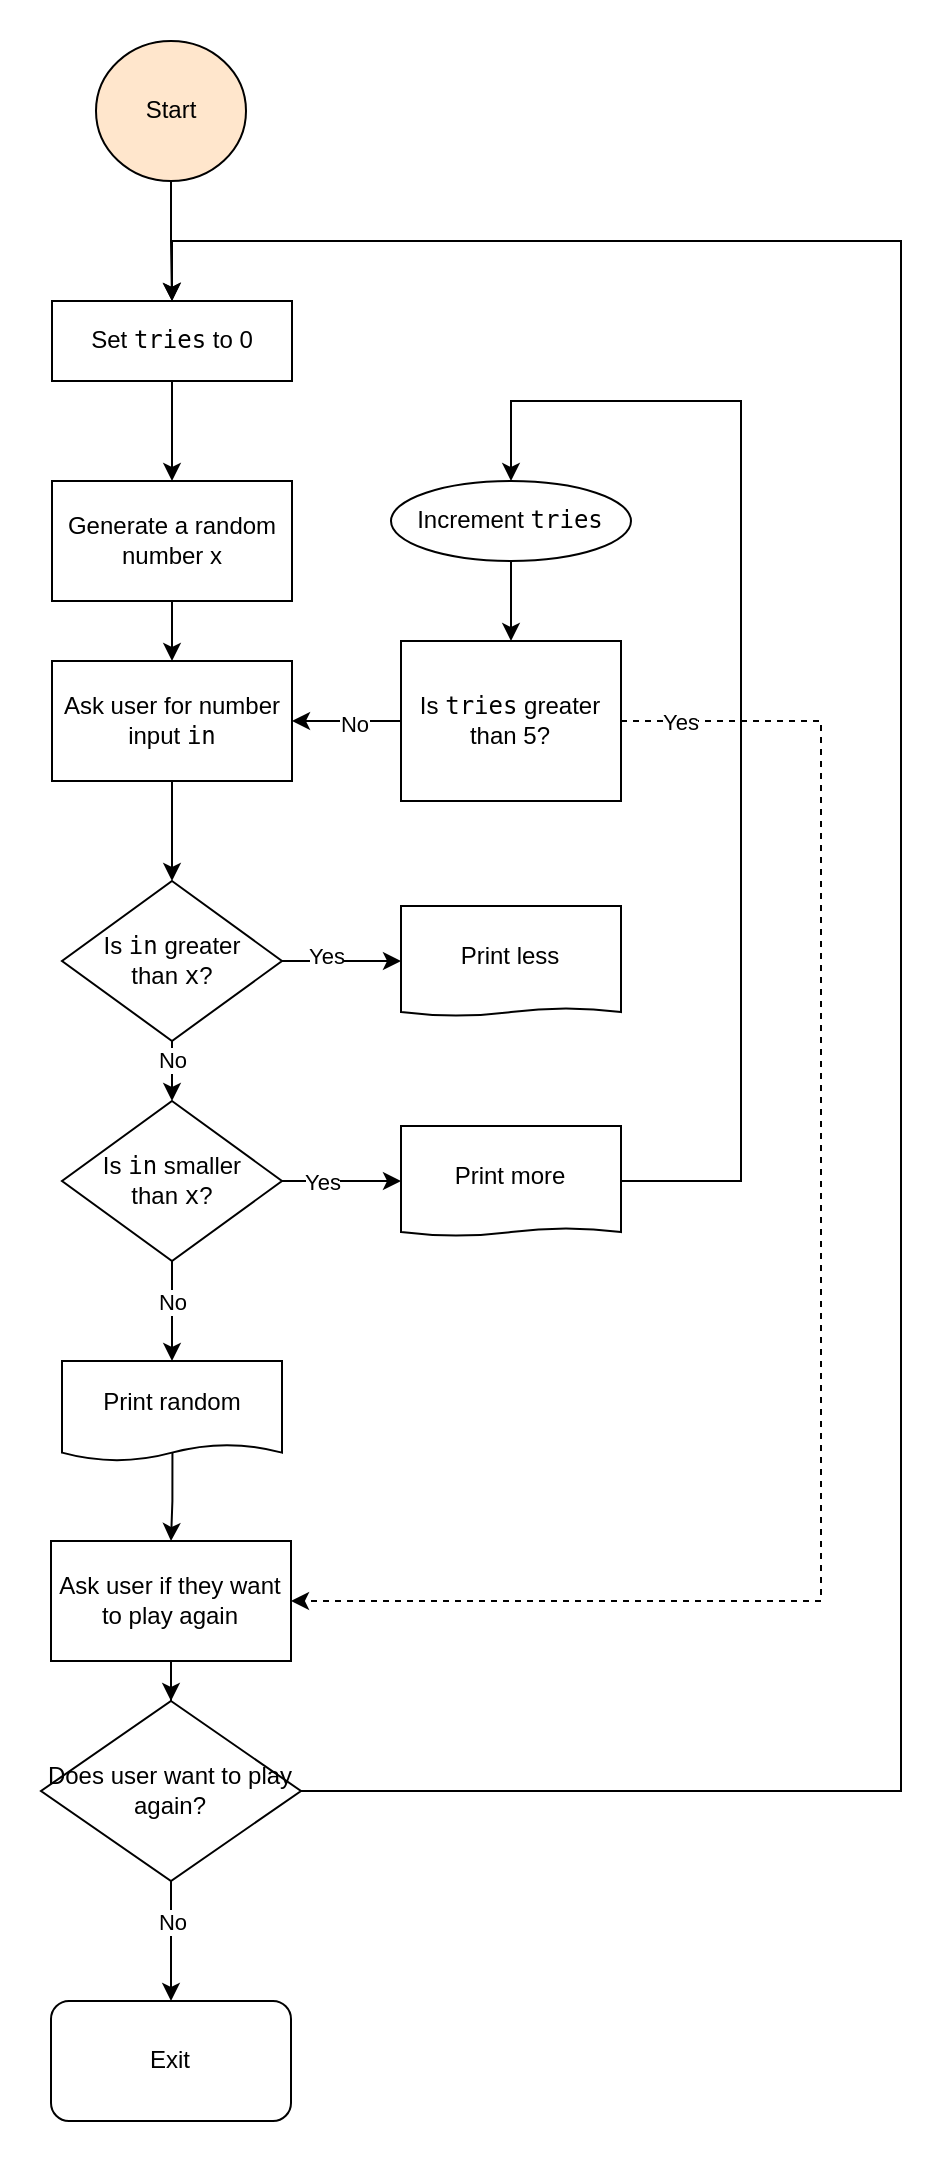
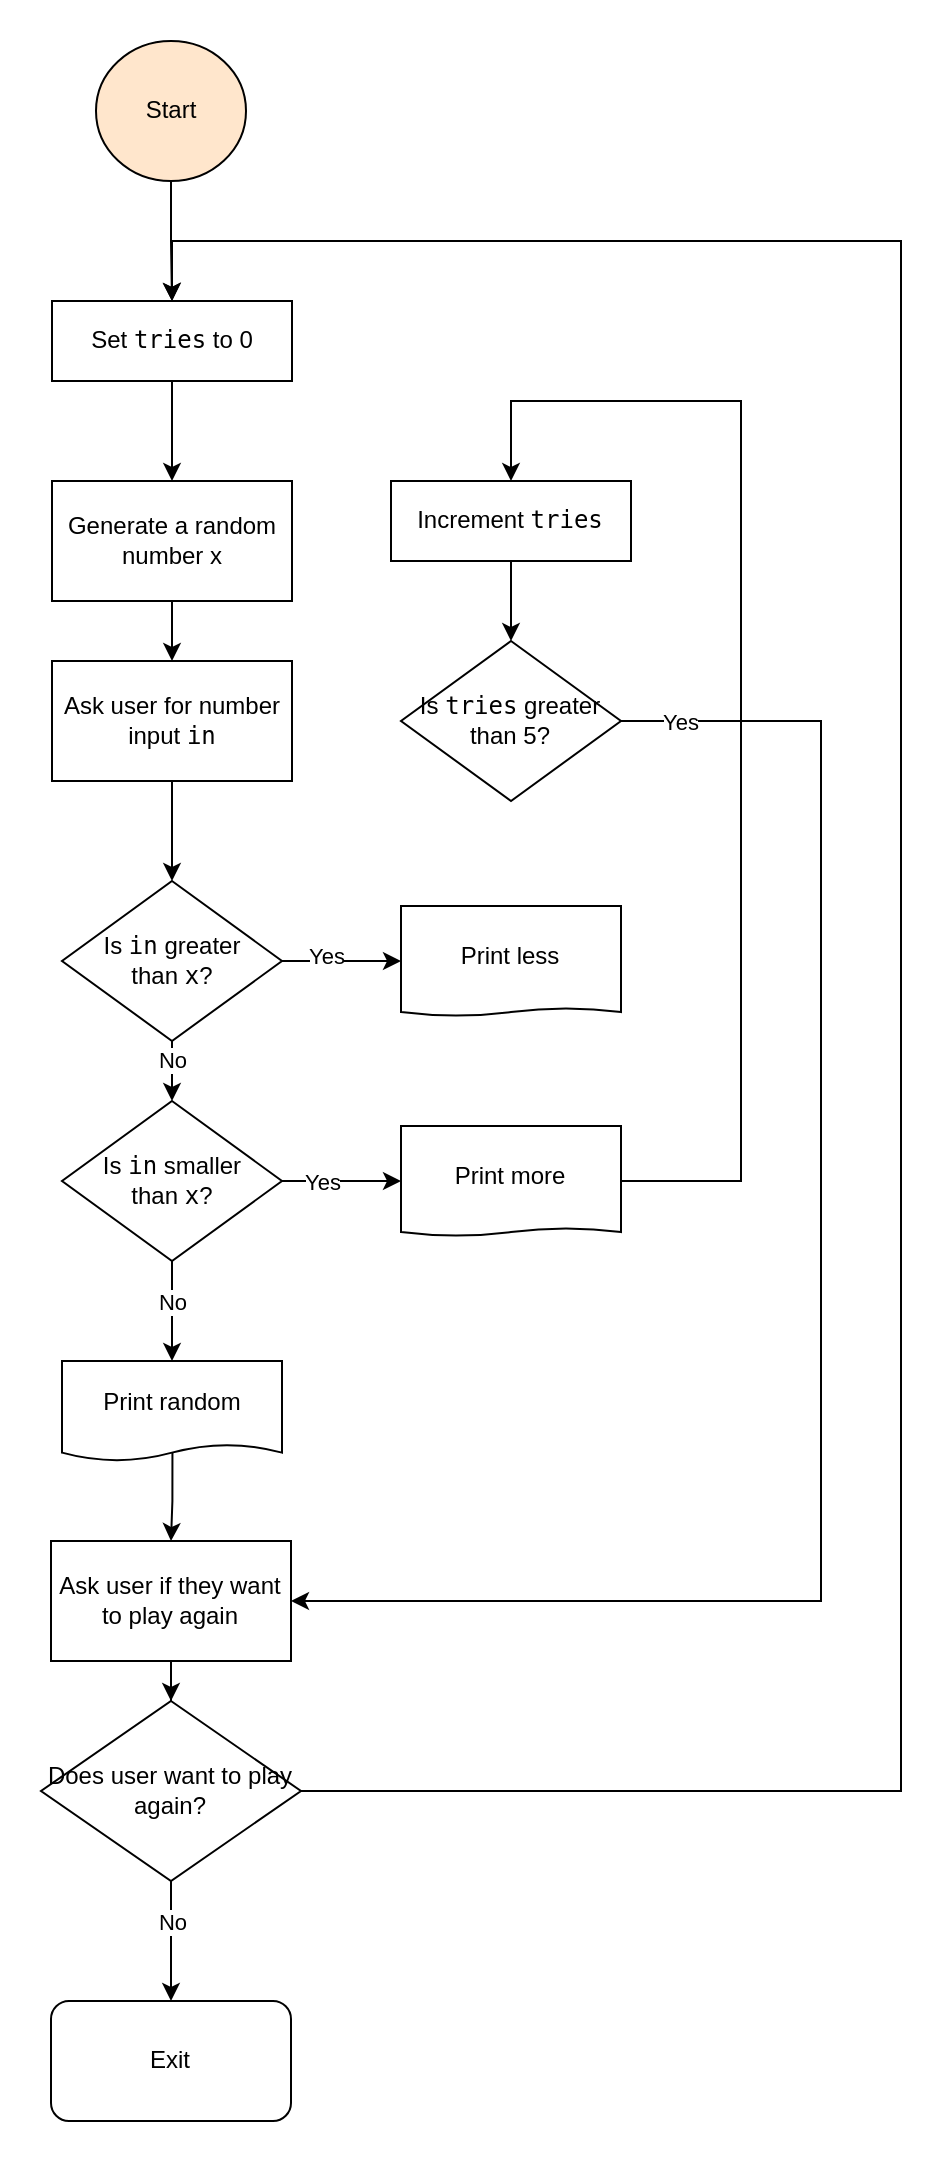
  <mxCell id="0" />
  <mxCell id="1" parent="0" />
  <mxCell id="2" style="edgeStyle=orthogonalEdgeStyle;rounded=0;orthogonalLoop=1;jettySize=auto;html=1;entryX=0.5;entryY=0;entryDx=0;entryDy=0;" edge="1" parent="1" source="3" target="31"><mxGeometry relative="1" as="geometry" /></mxCell>
  <mxCell id="3" value="Start" style="ellipse;whiteSpace=wrap;html=1;fillColor=#ffe6cc;" vertex="1" parent="1"><mxGeometry x="47.5" y="20" width="75" height="70" as="geometry" /></mxCell>
  <mxCell id="4" style="edgeStyle=orthogonalEdgeStyle;rounded=0;orthogonalLoop=1;jettySize=auto;html=1;entryX=0.5;entryY=0;entryDx=0;entryDy=0;" edge="1" parent="1" source="5" target="7"><mxGeometry relative="1" as="geometry" /></mxCell>
  <mxCell id="5" value="Generate a random number x" style="rounded=0;whiteSpace=wrap;html=1;" vertex="1" parent="1"><mxGeometry x="25.5" y="240" width="120" height="60" as="geometry" /></mxCell>
  <mxCell id="6" style="edgeStyle=orthogonalEdgeStyle;rounded=0;orthogonalLoop=1;jettySize=auto;html=1;exitX=0.5;exitY=1;exitDx=0;exitDy=0;entryX=0.5;entryY=0;entryDx=0;entryDy=0;" edge="1" parent="1" source="7" target="12"><mxGeometry relative="1" as="geometry" /></mxCell>
  <mxCell id="7" value="&lt;div&gt;Ask user for number input &lt;code&gt;in&lt;/code&gt;&lt;/div&gt;" style="rounded=0;whiteSpace=wrap;html=1;" vertex="1" parent="1"><mxGeometry x="25.5" y="330" width="120" height="60" as="geometry" /></mxCell>
  <mxCell id="8" style="edgeStyle=orthogonalEdgeStyle;rounded=0;orthogonalLoop=1;jettySize=auto;html=1;entryX=0.5;entryY=0;entryDx=0;entryDy=0;" edge="1" parent="1" source="12" target="17"><mxGeometry relative="1" as="geometry" /></mxCell>
  <mxCell id="9" value="No" style="edgeLabel;html=1;align=center;verticalAlign=middle;resizable=0;points=[];" vertex="1" connectable="0" parent="8"><mxGeometry x="-0.651" relative="1" as="geometry"><mxPoint as="offset" /></mxGeometry></mxCell>
  <mxCell id="10" style="edgeStyle=orthogonalEdgeStyle;rounded=0;orthogonalLoop=1;jettySize=auto;html=1;exitX=1;exitY=0.5;exitDx=0;exitDy=0;entryX=0;entryY=0.5;entryDx=0;entryDy=0;" edge="1" parent="1" source="12" target="18"><mxGeometry relative="1" as="geometry" /></mxCell>
  <mxCell id="11" value="Yes" style="edgeLabel;html=1;align=center;verticalAlign=middle;resizable=0;points=[];" vertex="1" connectable="0" parent="10"><mxGeometry x="-0.244" y="3" relative="1" as="geometry"><mxPoint as="offset" /></mxGeometry></mxCell>
  <mxCell id="12" value="&lt;div&gt;Is &lt;code&gt;in&lt;/code&gt; greater&lt;/div&gt;&lt;div&gt;than &lt;code&gt;x&lt;/code&gt;?&lt;/div&gt;" style="rhombus;whiteSpace=wrap;html=1;" vertex="1" parent="1"><mxGeometry x="30.5" y="440" width="110" height="80" as="geometry" /></mxCell>
  <mxCell id="13" style="edgeStyle=orthogonalEdgeStyle;rounded=0;orthogonalLoop=1;jettySize=auto;html=1;entryX=0;entryY=0.5;entryDx=0;entryDy=0;" edge="1" parent="1" source="17" target="20"><mxGeometry relative="1" as="geometry" /></mxCell>
  <mxCell id="14" value="Yes" style="edgeLabel;html=1;align=center;verticalAlign=middle;resizable=0;points=[];" vertex="1" connectable="0" parent="13"><mxGeometry x="-0.321" relative="1" as="geometry"><mxPoint as="offset" /></mxGeometry></mxCell>
  <mxCell id="15" style="edgeStyle=orthogonalEdgeStyle;rounded=0;orthogonalLoop=1;jettySize=auto;html=1;entryX=0.5;entryY=0;entryDx=0;entryDy=0;" edge="1" parent="1" source="17" target="22"><mxGeometry relative="1" as="geometry" /></mxCell>
  <mxCell id="16" value="No" style="edgeLabel;html=1;align=center;verticalAlign=middle;resizable=0;points=[];" vertex="1" connectable="0" parent="15"><mxGeometry x="0.023" y="1" relative="1" as="geometry"><mxPoint x="-1" y="-6" as="offset" /></mxGeometry></mxCell>
  <mxCell id="17" value="&lt;div&gt;Is &lt;code&gt;in&lt;/code&gt; smaller&lt;/div&gt;than &lt;code&gt;x&lt;/code&gt;?" style="rhombus;whiteSpace=wrap;html=1;" vertex="1" parent="1"><mxGeometry x="30.5" y="550" width="110" height="80" as="geometry" /></mxCell>
  <mxCell id="18" value="Print less" style="shape=document;whiteSpace=wrap;html=1;boundedLbl=1;size=0.071;" vertex="1" parent="1"><mxGeometry x="200" y="452.5" width="110" height="55" as="geometry" /></mxCell>
  <mxCell id="19" style="edgeStyle=orthogonalEdgeStyle;rounded=0;orthogonalLoop=1;jettySize=auto;html=1;entryX=0.5;entryY=0;entryDx=0;entryDy=0;" edge="1" parent="1" source="20" target="33"><mxGeometry relative="1" as="geometry"><Array as="points"><mxPoint x="370" y="590" /><mxPoint x="370" y="200" /><mxPoint x="255" y="200" /></Array></mxGeometry></mxCell>
  <mxCell id="20" value="Print more" style="shape=document;whiteSpace=wrap;html=1;boundedLbl=1;size=0.071;" vertex="1" parent="1"><mxGeometry x="200" y="562.5" width="110" height="55" as="geometry" /></mxCell>
  <mxCell id="21" style="edgeStyle=orthogonalEdgeStyle;rounded=0;orthogonalLoop=1;jettySize=auto;html=1;entryX=0.5;entryY=0;entryDx=0;entryDy=0;exitX=0.502;exitY=0.912;exitDx=0;exitDy=0;exitPerimeter=0;" edge="1" parent="1" source="22" target="24"><mxGeometry relative="1" as="geometry" /></mxCell>
  <mxCell id="22" value="Print random" style="shape=document;whiteSpace=wrap;html=1;boundedLbl=1;size=0.167;" vertex="1" parent="1"><mxGeometry x="30.5" y="680" width="110" height="50" as="geometry" /></mxCell>
  <mxCell id="23" style="edgeStyle=orthogonalEdgeStyle;rounded=0;orthogonalLoop=1;jettySize=auto;html=1;entryX=0.5;entryY=0;entryDx=0;entryDy=0;" edge="1" parent="1" source="24" target="28"><mxGeometry relative="1" as="geometry" /></mxCell>
  <mxCell id="24" value="Ask user if they want to play again" style="rounded=0;whiteSpace=wrap;html=1;" vertex="1" parent="1"><mxGeometry x="25" y="770" width="120" height="60" as="geometry" /></mxCell>
  <mxCell id="25" style="edgeStyle=orthogonalEdgeStyle;rounded=0;orthogonalLoop=1;jettySize=auto;html=1;entryX=0.5;entryY=0;entryDx=0;entryDy=0;" edge="1" parent="1" source="28" target="29"><mxGeometry relative="1" as="geometry"><mxPoint x="100" y="980" as="targetPoint" /></mxGeometry></mxCell>
  <mxCell id="26" value="No" style="edgeLabel;html=1;align=center;verticalAlign=middle;resizable=0;points=[];" vertex="1" connectable="0" parent="25"><mxGeometry x="-0.515" y="-2" relative="1" as="geometry"><mxPoint x="2" y="5" as="offset" /></mxGeometry></mxCell>
  <mxCell id="27" style="edgeStyle=orthogonalEdgeStyle;rounded=0;orthogonalLoop=1;jettySize=auto;html=1;entryX=0.5;entryY=0;entryDx=0;entryDy=0;" edge="1" parent="1" source="28" target="31"><mxGeometry relative="1" as="geometry"><Array as="points"><mxPoint x="450" y="895" /><mxPoint x="450" y="120" /><mxPoint x="85" y="120" /></Array></mxGeometry></mxCell>
  <mxCell id="28" value="Does user want to play again?" style="rhombus;whiteSpace=wrap;html=1;" vertex="1" parent="1"><mxGeometry x="20" y="850" width="130" height="90" as="geometry" /></mxCell>
  <mxCell id="29" value="Exit" style="rounded=1;whiteSpace=wrap;html=1;" vertex="1" parent="1"><mxGeometry x="25" y="1000" width="120" height="60" as="geometry" /></mxCell>
  <mxCell id="30" style="edgeStyle=orthogonalEdgeStyle;rounded=0;orthogonalLoop=1;jettySize=auto;html=1;entryX=0.5;entryY=0;entryDx=0;entryDy=0;" edge="1" parent="1" source="31" target="5"><mxGeometry relative="1" as="geometry" /></mxCell>
  <mxCell id="31" value="Set &lt;code&gt;tries&lt;/code&gt; to 0" style="rounded=0;whiteSpace=wrap;html=1;" vertex="1" parent="1"><mxGeometry x="25.5" y="150" width="120" height="40" as="geometry" /></mxCell>
  <mxCell id="32" style="edgeStyle=orthogonalEdgeStyle;rounded=0;orthogonalLoop=1;jettySize=auto;html=1;entryX=0.5;entryY=0;entryDx=0;entryDy=0;" edge="1" parent="1" source="33" target="38"><mxGeometry relative="1" as="geometry" /></mxCell>
- <mxCell id="33" value="Increment &lt;code&gt;tries&lt;/code&gt;" style="ellipse;whiteSpace=wrap;html=1;" vertex="1" parent="1"><mxGeometry x="195" y="240" width="120" height="40" as="geometry" /></mxCell>
- <mxCell id="34" style="edgeStyle=orthogonalEdgeStyle;rounded=0;orthogonalLoop=1;jettySize=auto;html=1;entryX=1;entryY=0.5;entryDx=0;entryDy=0;" edge="1" parent="1" source="38" target="7"><mxGeometry relative="1" as="geometry" /></mxCell>
- <mxCell id="35" value="No" style="edgeLabel;html=1;align=center;verticalAlign=middle;resizable=0;points=[];" vertex="1" connectable="0" parent="34"><mxGeometry x="-0.124" y="1" relative="1" as="geometry"><mxPoint as="offset" /></mxGeometry></mxCell>
- <mxCell id="36" style="edgeStyle=orthogonalEdgeStyle;rounded=0;orthogonalLoop=1;jettySize=auto;html=1;entryX=1;entryY=0.5;entryDx=0;entryDy=0;dashed=1;" edge="1" parent="1" source="38" target="24"><mxGeometry relative="1" as="geometry"><Array as="points"><mxPoint x="410" y="360" /><mxPoint x="410" y="800" /></Array></mxGeometry></mxCell>
+ <mxCell id="33" value="Increment &lt;code&gt;tries&lt;/code&gt;" style="rounded=0;whiteSpace=wrap;html=1;" vertex="1" parent="1"><mxGeometry x="195" y="240" width="120" height="40" as="geometry" /></mxCell>
+ <mxCell id="36" style="edgeStyle=orthogonalEdgeStyle;rounded=0;orthogonalLoop=1;jettySize=auto;html=1;entryX=1;entryY=0.5;entryDx=0;entryDy=0;" edge="1" parent="1" source="38" target="24"><mxGeometry relative="1" as="geometry"><Array as="points"><mxPoint x="410" y="360" /><mxPoint x="410" y="800" /></Array></mxGeometry></mxCell>
  <mxCell id="37" value="Yes" style="edgeLabel;html=1;align=center;verticalAlign=middle;resizable=0;points=[];" vertex="1" connectable="0" parent="36"><mxGeometry x="-0.929" y="-3" relative="1" as="geometry"><mxPoint y="-3" as="offset" /></mxGeometry></mxCell>
- <mxCell id="38" value="&lt;div&gt;Is &lt;code&gt;tries&lt;/code&gt; greater&lt;/div&gt;&lt;div&gt;than 5?&lt;/div&gt;" style="whiteSpace=wrap;html=1;rounded=0;" vertex="1" parent="1"><mxGeometry x="200" y="320" width="110" height="80" as="geometry" /></mxCell>
+ <mxCell id="38" value="&lt;div&gt;Is &lt;code&gt;tries&lt;/code&gt; greater&lt;/div&gt;&lt;div&gt;than 5?&lt;/div&gt;" style="rhombus;whiteSpace=wrap;html=1;" vertex="1" parent="1"><mxGeometry x="200" y="320" width="110" height="80" as="geometry" /></mxCell>
